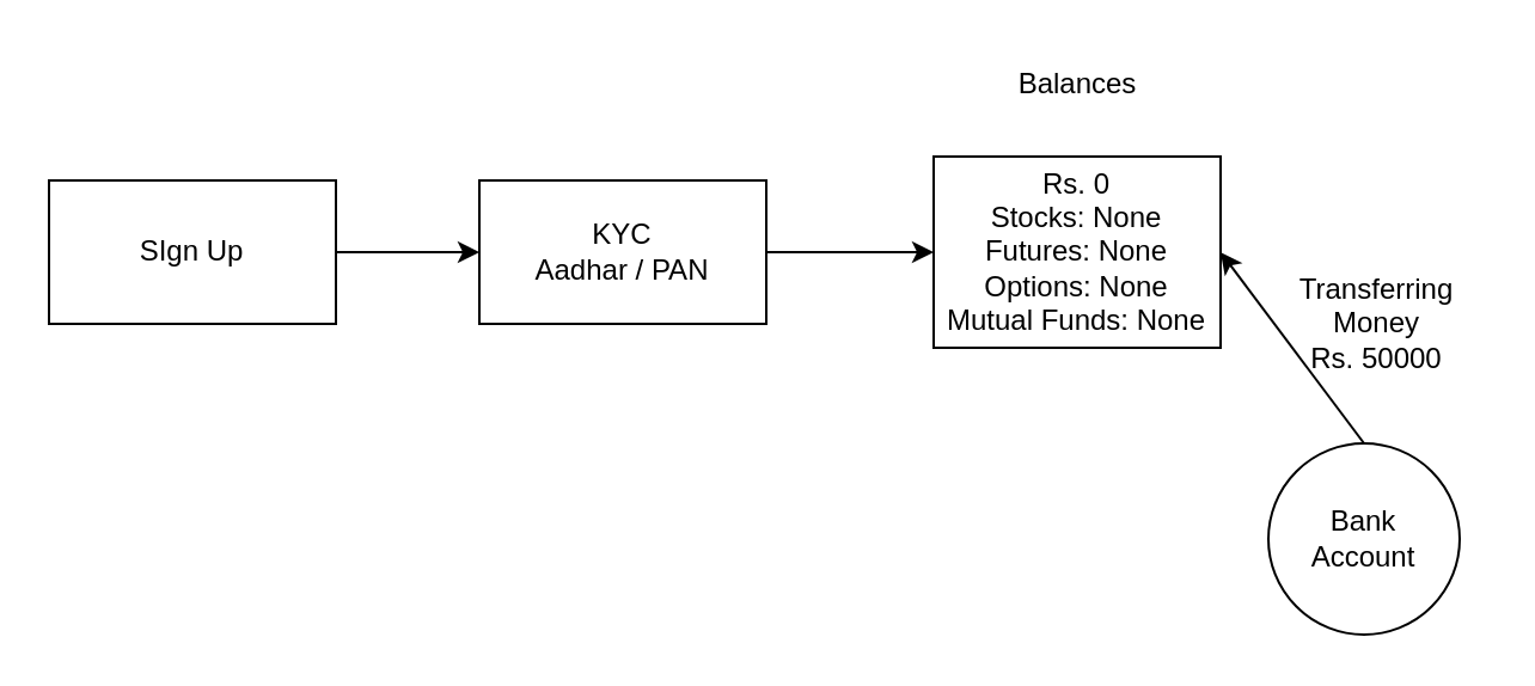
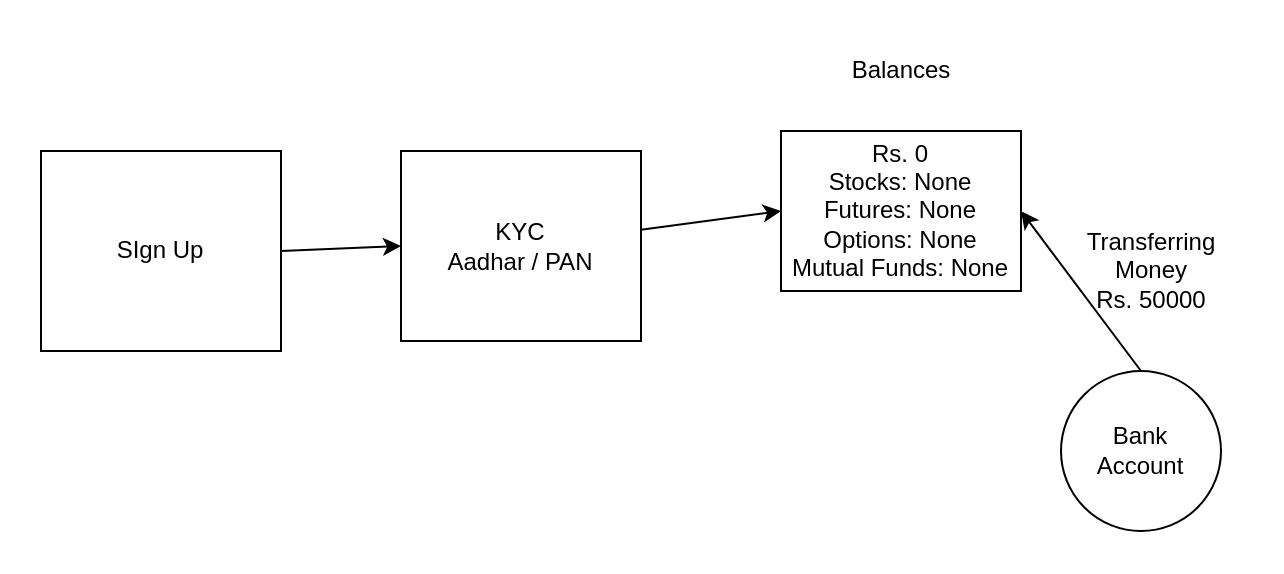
  <mxCell id="0" />
  <mxCell id="1" parent="0" />
  <mxCell id="2" style="edgeStyle=none;html=1;exitX=1;exitY=0.5;exitDx=0;exitDy=0;entryX=0;entryY=0.5;entryDx=0;entryDy=0;" parent="1" source="3" target="5" edge="1"><mxGeometry relative="1" as="geometry" /></mxCell>
- <mxCell id="3" value="SIgn Up" style="whiteSpace=wrap;html=1;" parent="1" vertex="1"><mxGeometry x="20" y="75" width="120" height="60" as="geometry" /></mxCell>
+ <mxCell id="3" value="SIgn Up" style="whiteSpace=wrap;html=1;" parent="1" vertex="1"><mxGeometry x="20" y="75" width="120" height="100" as="geometry" /></mxCell>
  <mxCell id="4" style="edgeStyle=none;html=1;entryX=0;entryY=0.5;entryDx=0;entryDy=0;" parent="1" source="5" target="6" edge="1"><mxGeometry relative="1" as="geometry" /></mxCell>
- <mxCell id="5" value="KYC&lt;br&gt;Aadhar / PAN" style="whiteSpace=wrap;html=1;" parent="1" vertex="1"><mxGeometry x="200" y="75" width="120" height="60" as="geometry" /></mxCell>
+ <mxCell id="5" value="KYC&lt;br&gt;Aadhar / PAN" style="whiteSpace=wrap;html=1;" parent="1" vertex="1"><mxGeometry x="200" y="75" width="120" height="95" as="geometry" /></mxCell>
  <mxCell id="6" value="Rs. 0&lt;br&gt;Stocks: None&lt;br&gt;Futures: None&lt;br&gt;Options: None&lt;br&gt;Mutual Funds: None" style="whiteSpace=wrap;html=1;" parent="1" vertex="1"><mxGeometry x="390" y="65" width="120" height="80" as="geometry" /></mxCell>
  <mxCell id="7" value="Balances" style="text;html=1;align=center;verticalAlign=middle;resizable=0;points=[];autosize=1;strokeColor=none;fillColor=none;" parent="1" vertex="1"><mxGeometry x="415" y="20" width="70" height="30" as="geometry" /></mxCell>
  <mxCell id="8" style="edgeStyle=none;html=1;exitX=0.5;exitY=0;exitDx=0;exitDy=0;entryX=1;entryY=0.5;entryDx=0;entryDy=0;" parent="1" source="9" target="6" edge="1"><mxGeometry relative="1" as="geometry" /></mxCell>
  <mxCell id="9" value="Bank&lt;br&gt;Account" style="ellipse;whiteSpace=wrap;html=1;" parent="1" vertex="1"><mxGeometry x="530" y="185" width="80" height="80" as="geometry" /></mxCell>
  <mxCell id="10" value="Transferring &lt;br&gt;Money&lt;br&gt;Rs. 50000" style="text;html=1;align=center;verticalAlign=middle;resizable=0;points=[];autosize=1;strokeColor=none;fillColor=none;" parent="1" vertex="1"><mxGeometry x="530" y="105" width="90" height="60" as="geometry" /></mxCell>
